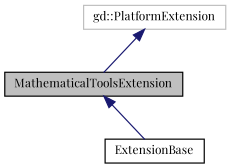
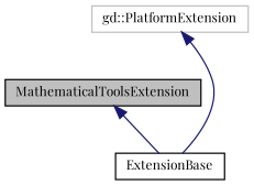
  digraph {
    fontname="Playfair Display"
    node [color=black fillcolor=white fontname="Playfair Display" fontsize=10 shape=record style=filled]
    edge [color=midnightblue dir=back fontname="Playfair Display" fontsize=10 labelfontname=Helvetica labelfontsize=10 style=solid]
    n1 [fillcolor=grey75 fontcolor=black height=0.2 label=MathematicalToolsExtension width=0.4]
    n2 [height=0.2 label=ExtensionBase width=0.4]
    n3 [color=grey75 height=0.2 label="gd::PlatformExtension" width=0.4]
    n1 -> n2
-   n3 -> n1
+   n3 -> n2
  }
